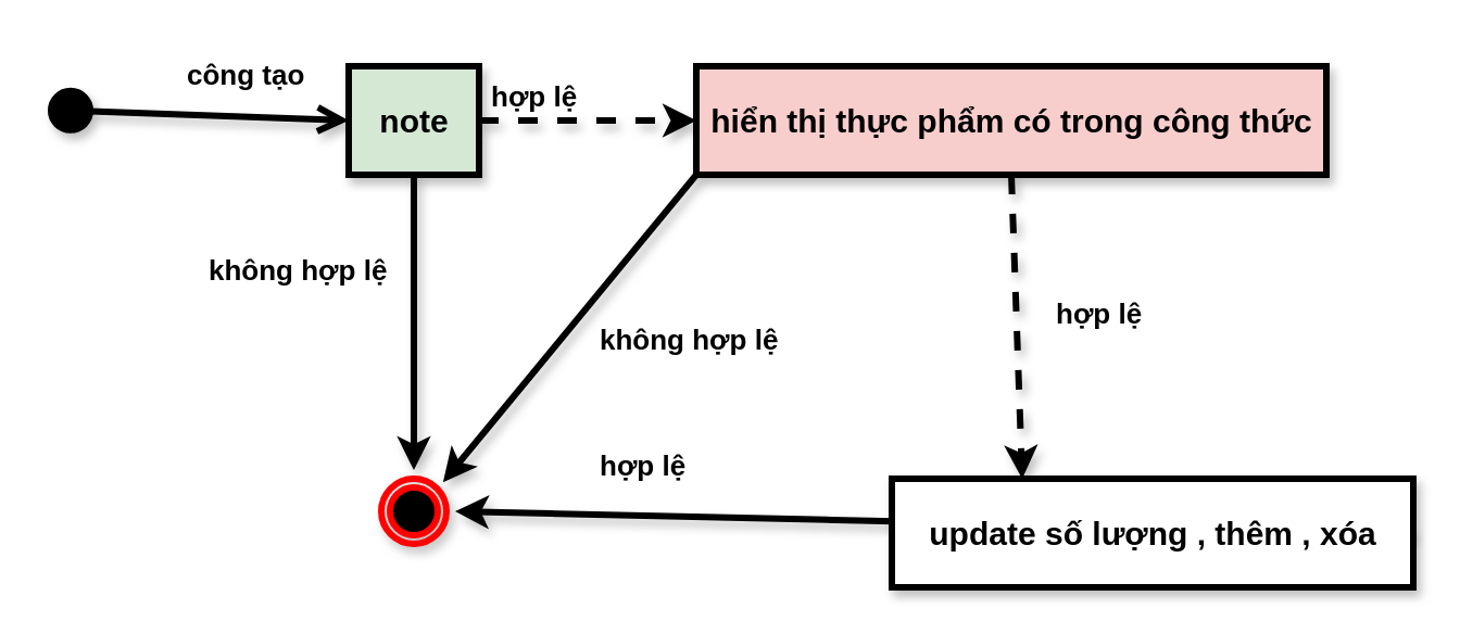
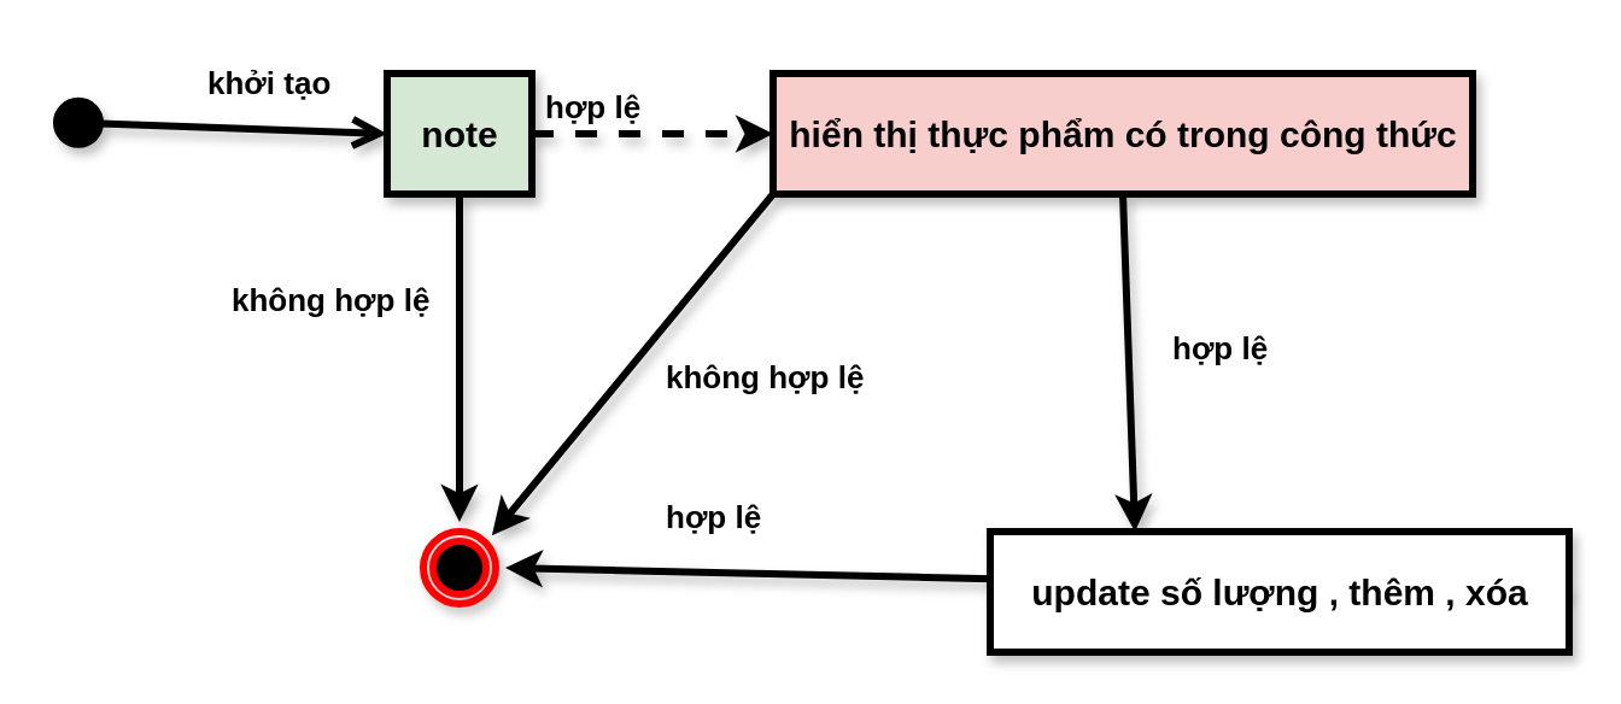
  <mxCell id="0" />
  <mxCell id="1" parent="0" />
  <mxCell id="2" value="" style="html=1;verticalAlign=bottom;startArrow=circle;startFill=1;endArrow=open;startSize=6;endSize=8;rounded=0;strokeWidth=3;shadow=1;entryX=0;entryY=0.5;entryDx=0;entryDy=0;" edge="1" parent="1" target="7"><mxGeometry width="80" relative="1" as="geometry"><mxPoint x="20" y="50" as="sourcePoint" /><mxPoint x="100" y="50" as="targetPoint" /></mxGeometry></mxCell>
  <mxCell id="3" value="" style="ellipse;html=1;shape=endState;fillColor=#000000;strokeColor=#ff0000;strokeWidth=3;perimeterSpacing=4;shadow=1;fontSize=14;" vertex="1" parent="1"><mxGeometry x="175" y="220" width="30" height="30" as="geometry" /></mxCell>
- <mxCell id="4" style="edgeStyle=none;rounded=0;orthogonalLoop=1;jettySize=auto;html=1;exitX=0.5;exitY=1;exitDx=0;exitDy=0;entryX=0.25;entryY=0;entryDx=0;entryDy=0;shadow=1;fontSize=15;strokeWidth=3;dashed=1;" edge="1" parent="1" source="14" target="9"><mxGeometry relative="1" as="geometry" /></mxCell>
+ <mxCell id="4" style="edgeStyle=none;rounded=0;orthogonalLoop=1;jettySize=auto;html=1;exitX=0.5;exitY=1;exitDx=0;exitDy=0;entryX=0.25;entryY=0;entryDx=0;entryDy=0;shadow=1;fontSize=15;strokeWidth=3;" edge="1" parent="1" source="14" target="9"><mxGeometry relative="1" as="geometry" /></mxCell>
  <mxCell id="5" style="edgeStyle=none;rounded=0;orthogonalLoop=1;jettySize=auto;html=1;exitX=1;exitY=0.5;exitDx=0;exitDy=0;entryX=0;entryY=0.5;entryDx=0;entryDy=0;shadow=1;fontSize=14;strokeWidth=3;dashed=1;" edge="1" parent="1" source="7" target="14"><mxGeometry relative="1" as="geometry" /></mxCell>
  <mxCell id="6" style="edgeStyle=none;rounded=0;orthogonalLoop=1;jettySize=auto;html=1;exitX=0.5;exitY=1;exitDx=0;exitDy=0;entryX=0.5;entryY=0;entryDx=0;entryDy=0;shadow=1;fontSize=14;strokeWidth=3;" edge="1" parent="1" source="7" target="3"><mxGeometry relative="1" as="geometry" /></mxCell>
  <mxCell id="7" value="note" style="html=1;shadow=1;strokeWidth=3;fontStyle=1;fontSize=15;fillColor=#d5e8d4;" vertex="1" parent="1"><mxGeometry x="160" y="30" width="60" height="50" as="geometry" /></mxCell>
  <mxCell id="8" style="edgeStyle=none;rounded=0;orthogonalLoop=1;jettySize=auto;html=1;exitX=1;exitY=0.5;exitDx=0;exitDy=0;entryX=1;entryY=0.5;entryDx=0;entryDy=0;shadow=1;fontSize=14;strokeWidth=3;" edge="1" parent="1" source="9" target="3"><mxGeometry relative="1" as="geometry" /></mxCell>
  <mxCell id="9" value="update số lượng , thêm , xóa" style="html=1;shadow=1;strokeWidth=3;fontStyle=1;fontSize=15;" vertex="1" parent="1"><mxGeometry x="410" y="220" width="240" height="50" as="geometry" /></mxCell>
  <mxCell id="10" value="hợp lệ" style="text;strokeColor=none;fillColor=none;align=left;verticalAlign=top;spacingLeft=4;spacingRight=4;overflow=hidden;rotatable=0;points=[[0,0.5],[1,0.5]];portConstraint=eastwest;shadow=1;fontSize=13;fontStyle=1" vertex="1" parent="1"><mxGeometry x="220" y="30" width="130" height="26" as="geometry" /></mxCell>
  <mxCell id="11" value="không hợp lệ" style="text;strokeColor=none;fillColor=none;align=left;verticalAlign=top;spacingLeft=4;spacingRight=4;overflow=hidden;rotatable=0;points=[[0,0.5],[1,0.5]];portConstraint=eastwest;shadow=1;fontSize=13;fontStyle=1" vertex="1" parent="1"><mxGeometry x="90" y="110" width="130" height="26" as="geometry" /></mxCell>
- <mxCell id="12" value="công tạo" style="text;strokeColor=none;fillColor=none;align=left;verticalAlign=top;spacingLeft=4;spacingRight=4;overflow=hidden;rotatable=0;points=[[0,0.5],[1,0.5]];portConstraint=eastwest;shadow=1;fontSize=13;fontStyle=1" vertex="1" parent="1"><mxGeometry x="80" y="20" width="130" height="26" as="geometry" /></mxCell>
+ <mxCell id="12" value="khởi tạo" style="text;strokeColor=none;fillColor=none;align=left;verticalAlign=top;spacingLeft=4;spacingRight=4;overflow=hidden;rotatable=0;points=[[0,0.5],[1,0.5]];portConstraint=eastwest;shadow=1;fontSize=13;fontStyle=1" vertex="1" parent="1"><mxGeometry x="80" y="20" width="130" height="26" as="geometry" /></mxCell>
  <mxCell id="13" style="edgeStyle=none;rounded=0;orthogonalLoop=1;jettySize=auto;html=1;exitX=0;exitY=1;exitDx=0;exitDy=0;entryX=1;entryY=0;entryDx=0;entryDy=0;shadow=1;fontSize=14;strokeWidth=3;" edge="1" parent="1" source="14" target="3"><mxGeometry relative="1" as="geometry" /></mxCell>
  <mxCell id="14" value="hiển thị thực phẩm có trong công thức" style="html=1;shadow=1;strokeWidth=3;fontStyle=1;fontSize=15;fillColor=#f8cecc;" vertex="1" parent="1"><mxGeometry x="320" y="30" width="290" height="50" as="geometry" /></mxCell>
  <mxCell id="15" value="hợp lệ" style="text;strokeColor=none;fillColor=none;align=left;verticalAlign=top;spacingLeft=4;spacingRight=4;overflow=hidden;rotatable=0;points=[[0,0.5],[1,0.5]];portConstraint=eastwest;shadow=1;fontSize=13;fontStyle=1" vertex="1" parent="1"><mxGeometry x="480" y="130" width="130" height="26" as="geometry" /></mxCell>
  <mxCell id="16" value="hợp lệ" style="text;strokeColor=none;fillColor=none;align=left;verticalAlign=top;spacingLeft=4;spacingRight=4;overflow=hidden;rotatable=0;points=[[0,0.5],[1,0.5]];portConstraint=eastwest;shadow=1;fontSize=13;fontStyle=1" vertex="1" parent="1"><mxGeometry x="270" y="200" width="130" height="30" as="geometry" /></mxCell>
  <mxCell id="17" value="không hợp lệ" style="text;strokeColor=none;fillColor=none;align=left;verticalAlign=top;spacingLeft=4;spacingRight=4;overflow=hidden;rotatable=0;points=[[0,0.5],[1,0.5]];portConstraint=eastwest;shadow=1;fontSize=13;fontStyle=1" vertex="1" parent="1"><mxGeometry x="270" y="142" width="130" height="26" as="geometry" /></mxCell>
